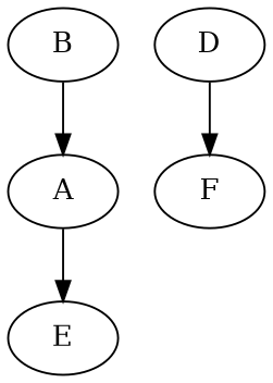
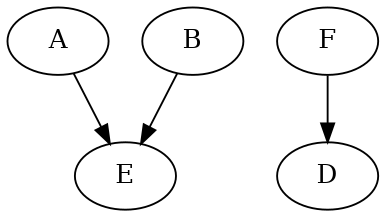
  digraph {
    node [type=R]
    A [type=E]
    E
    B [type=C]
    F
    D [type=C]
    A -> E
-   B -> A
-   D -> F
+   B -> E
+   F -> D
  }
